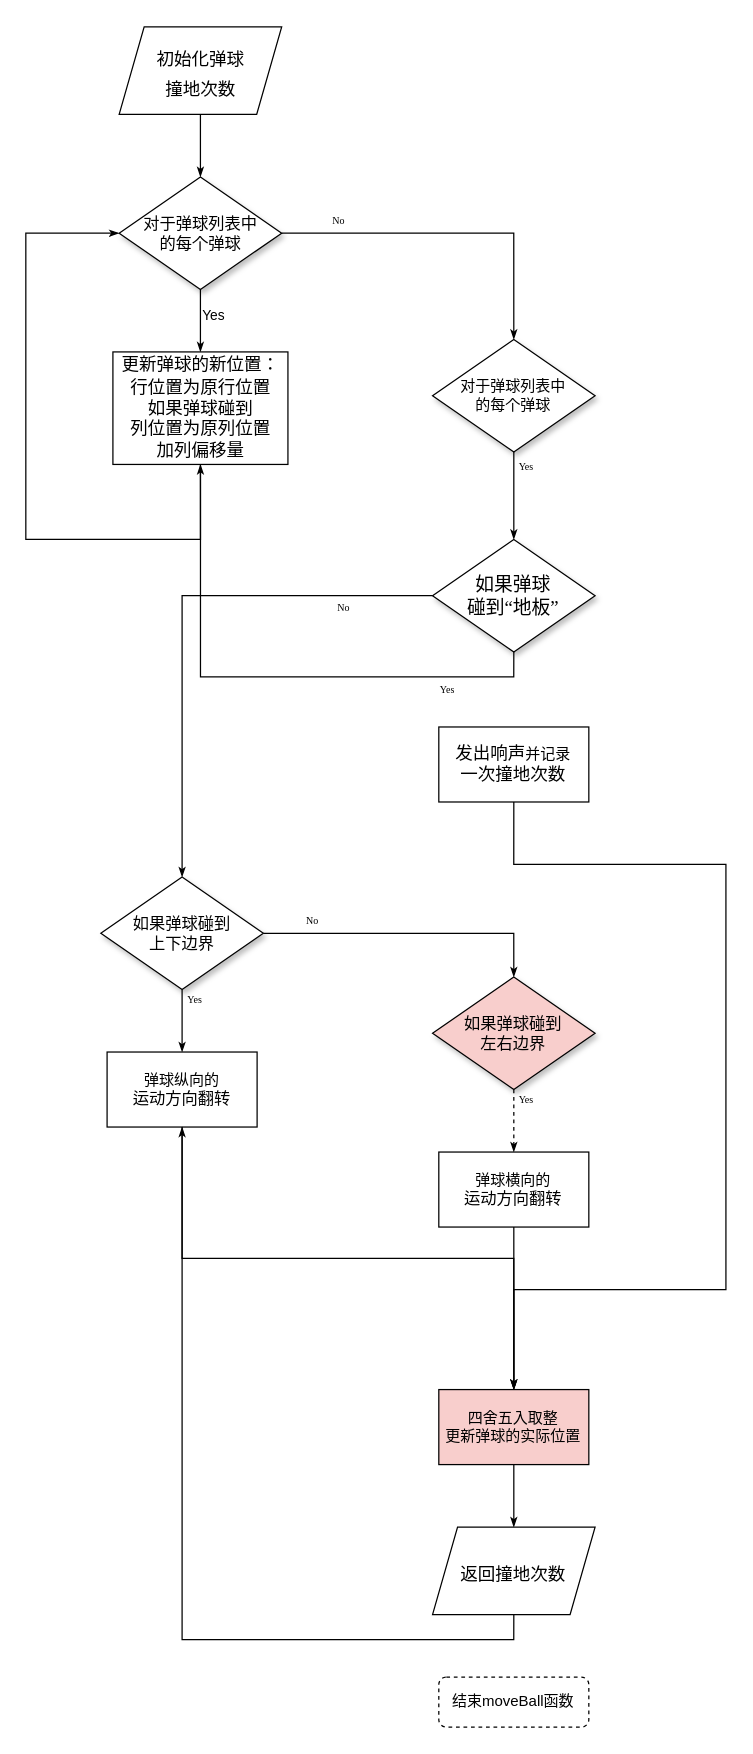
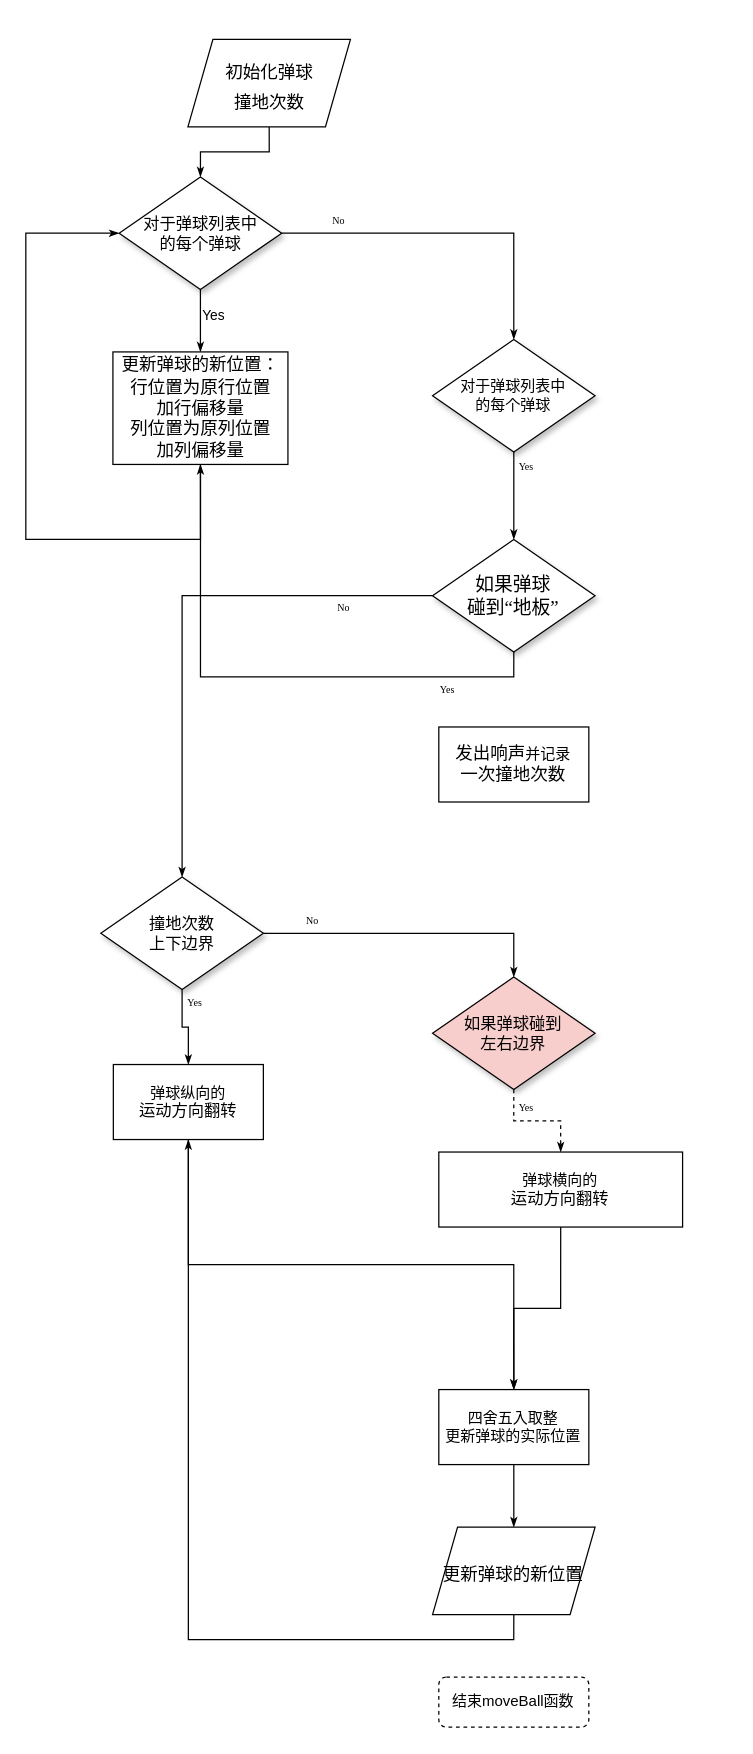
  <mxCell id="0" />
  <mxCell id="1" parent="0" />
- <mxCell id="2" value="&lt;font face=&quot;Verdana&quot;&gt;&lt;span style=&quot;font-size: 14px;&quot;&gt;初始化弹球&lt;br&gt;撞地次数&lt;/span&gt;&lt;/font&gt;" style="shape=parallelogram;perimeter=parallelogramPerimeter;whiteSpace=wrap;html=1;fixedSize=1;hachureGap=4;fontFamily=Architects Daughter;fontSource=https%3A%2F%2Ffonts.googleapis.com%2Fcss%3Ffamily%3DArchitects%2BDaughter;fontSize=20;" vertex="1" parent="1"><mxGeometry x="94.657" y="20.997" width="130" height="70" as="geometry" /></mxCell>
+ <mxCell id="2" value="&lt;font face=&quot;Verdana&quot;&gt;&lt;span style=&quot;font-size: 14px;&quot;&gt;初始化弹球&lt;br&gt;撞地次数&lt;/span&gt;&lt;/font&gt;" style="shape=parallelogram;perimeter=parallelogramPerimeter;whiteSpace=wrap;html=1;fixedSize=1;hachureGap=4;fontFamily=Architects Daughter;fontSource=https%3A%2F%2Ffonts.googleapis.com%2Fcss%3Ffamily%3DArchitects%2BDaughter;fontSize=20;" vertex="1" parent="1"><mxGeometry x="149.657" y="30.997" width="130" height="70" as="geometry" /></mxCell>
  <mxCell id="3" style="edgeStyle=orthogonalEdgeStyle;rounded=0;html=1;labelBackgroundColor=none;startSize=5;endArrow=classicThin;endFill=1;endSize=5;jettySize=auto;orthogonalLoop=1;strokeWidth=1;fontFamily=Verdana;fontSize=8;exitX=0.5;exitY=1;exitDx=0;exitDy=0;entryX=0.5;entryY=0;entryDx=0;entryDy=0;" edge="1" parent="1" source="2" target="7"><mxGeometry relative="1" as="geometry"><mxPoint x="209.99" y="151.33" as="sourcePoint" /><mxPoint x="159.657" y="140.997" as="targetPoint" /></mxGeometry></mxCell>
  <mxCell id="4" style="edgeStyle=orthogonalEdgeStyle;rounded=0;html=1;labelBackgroundColor=none;startSize=5;endArrow=classicThin;endFill=1;endSize=5;jettySize=auto;orthogonalLoop=1;strokeWidth=1;fontFamily=Verdana;fontSize=8;exitX=0.5;exitY=1;exitDx=0;exitDy=0;entryX=0.5;entryY=0;entryDx=0;entryDy=0;" edge="1" parent="1" source="7" target="22"><mxGeometry relative="1" as="geometry"><mxPoint x="149.997" y="285.997" as="sourcePoint" /><mxPoint x="159.66" y="281" as="targetPoint" /></mxGeometry></mxCell>
  <mxCell id="5" value="Yes" style="edgeLabel;html=1;align=center;verticalAlign=middle;resizable=0;points=[];" vertex="1" connectable="0" parent="4"><mxGeometry x="-0.173" y="-1" relative="1" as="geometry"><mxPoint x="11" as="offset" /></mxGeometry></mxCell>
  <mxCell id="6" style="edgeStyle=orthogonalEdgeStyle;rounded=0;html=1;labelBackgroundColor=none;startSize=5;endArrow=classicThin;endFill=1;endSize=5;jettySize=auto;orthogonalLoop=1;strokeWidth=1;fontFamily=Verdana;fontSize=8;exitX=0.5;exitY=1;exitDx=0;exitDy=0;entryX=0;entryY=0.5;entryDx=0;entryDy=0;" edge="1" parent="1" source="22" target="7"><mxGeometry relative="1" as="geometry"><mxPoint x="159.66" y="371" as="sourcePoint" /><mxPoint x="180" y="491" as="targetPoint" /><Array as="points"><mxPoint x="160" y="431" /><mxPoint x="20" y="431" /><mxPoint x="20" y="186" /></Array></mxGeometry></mxCell>
  <mxCell id="7" value="&lt;span style=&quot;font-size: 13px;&quot;&gt;对于弹球列表中&lt;br&gt;的每个弹球&lt;/span&gt;" style="rhombus;whiteSpace=wrap;html=1;rounded=0;shadow=1;labelBackgroundColor=none;strokeWidth=1;fontFamily=Verdana;fontSize=8;align=center;" vertex="1" parent="1"><mxGeometry x="94.657" y="140.997" width="130" height="90" as="geometry" /></mxCell>
  <mxCell id="8" value="No" style="edgeStyle=orthogonalEdgeStyle;rounded=0;html=1;labelBackgroundColor=none;startSize=5;endArrow=classicThin;endFill=1;endSize=5;jettySize=auto;orthogonalLoop=1;strokeWidth=1;fontFamily=Verdana;fontSize=8;entryX=0.5;entryY=0;entryDx=0;entryDy=0;exitX=1;exitY=0.5;exitDx=0;exitDy=0;" edge="1" parent="1" source="7" target="9"><mxGeometry x="-0.667" y="10" relative="1" as="geometry"><mxPoint as="offset" /><mxPoint x="270" y="201" as="sourcePoint" /><mxPoint x="440" y="316" as="targetPoint" /></mxGeometry></mxCell>
  <mxCell id="9" value="&lt;font style=&quot;font-size: 12px;&quot;&gt;对于弹球列表中&lt;br style=&quot;border-color: var(--border-color);&quot;&gt;的每个弹球&lt;/font&gt;" style="rhombus;whiteSpace=wrap;html=1;rounded=0;shadow=1;labelBackgroundColor=none;strokeWidth=1;fontFamily=Verdana;fontSize=8;align=center;" vertex="1" parent="1"><mxGeometry x="345.337" y="270.997" width="130" height="90" as="geometry" /></mxCell>
  <mxCell id="10" value="Yes" style="edgeStyle=orthogonalEdgeStyle;rounded=0;html=1;labelBackgroundColor=none;startSize=5;endArrow=classicThin;endFill=1;endSize=5;jettySize=auto;orthogonalLoop=1;strokeWidth=1;fontFamily=Verdana;fontSize=8;exitX=0.5;exitY=1;exitDx=0;exitDy=0;entryX=0.5;entryY=0;entryDx=0;entryDy=0;" edge="1" parent="1" source="9" target="11"><mxGeometry x="-0.667" y="10" relative="1" as="geometry"><mxPoint as="offset" /><mxPoint x="400" y="441" as="sourcePoint" /><mxPoint x="410" y="461" as="targetPoint" /></mxGeometry></mxCell>
  <mxCell id="11" value="&lt;font style=&quot;font-size: 15px;&quot;&gt;如果弹球&lt;br&gt;碰到“地板”&lt;/font&gt;" style="rhombus;whiteSpace=wrap;html=1;rounded=0;shadow=1;labelBackgroundColor=none;strokeWidth=1;fontFamily=Verdana;fontSize=8;align=center;" vertex="1" parent="1"><mxGeometry x="345.337" y="430.997" width="130" height="90" as="geometry" /></mxCell>
  <mxCell id="12" value="Yes" style="edgeStyle=orthogonalEdgeStyle;rounded=0;html=1;labelBackgroundColor=none;startSize=5;endArrow=classicThin;endFill=1;endSize=5;jettySize=auto;orthogonalLoop=1;strokeWidth=1;fontFamily=Verdana;fontSize=8;exitX=0.5;exitY=1;exitDx=0;exitDy=0;" edge="1" parent="1" source="11" target="22"><mxGeometry x="-0.667" y="10" relative="1" as="geometry"><mxPoint as="offset" /><mxPoint x="380" y="561" as="sourcePoint" /><mxPoint x="410.337" y="570.997" as="targetPoint" /></mxGeometry></mxCell>
  <mxCell id="13" value="No" style="edgeStyle=orthogonalEdgeStyle;rounded=0;html=1;labelBackgroundColor=none;startSize=5;endArrow=classicThin;endFill=1;endSize=5;jettySize=auto;orthogonalLoop=1;strokeWidth=1;fontFamily=Verdana;fontSize=8;entryX=0.5;entryY=0;entryDx=0;entryDy=0;exitX=0;exitY=0.5;exitDx=0;exitDy=0;" edge="1" parent="1" source="11" target="14"><mxGeometry x="-0.667" y="10" relative="1" as="geometry"><mxPoint as="offset" /><mxPoint x="300" y="511" as="sourcePoint" /><mxPoint x="580" y="561" as="targetPoint" /><Array as="points"><mxPoint x="145" y="476" /></Array></mxGeometry></mxCell>
- <mxCell id="14" value="&lt;font style=&quot;font-size: 13px;&quot;&gt;如果弹球碰到&lt;br&gt;上下边界&lt;br&gt;&lt;/font&gt;" style="rhombus;whiteSpace=wrap;html=1;rounded=0;shadow=1;labelBackgroundColor=none;strokeWidth=1;fontFamily=Verdana;fontSize=8;align=center;" vertex="1" parent="1"><mxGeometry x="79.997" y="700.997" width="130" height="90" as="geometry" /></mxCell>
+ <mxCell id="14" value="&lt;font style=&quot;font-size: 13px;&quot;&gt;撞地次数&lt;br&gt;上下边界&lt;br&gt;&lt;/font&gt;" style="rhombus;whiteSpace=wrap;html=1;rounded=0;shadow=1;labelBackgroundColor=none;strokeWidth=1;fontFamily=Verdana;fontSize=8;align=center;" vertex="1" parent="1"><mxGeometry x="79.997" y="700.997" width="130" height="90" as="geometry" /></mxCell>
  <mxCell id="15" value="Yes" style="edgeStyle=orthogonalEdgeStyle;rounded=0;html=1;labelBackgroundColor=none;startSize=5;endArrow=classicThin;endFill=1;endSize=5;jettySize=auto;orthogonalLoop=1;strokeWidth=1;fontFamily=Verdana;fontSize=8;exitX=0.5;exitY=1;exitDx=0;exitDy=0;entryX=0.5;entryY=0;entryDx=0;entryDy=0;" edge="1" parent="1" source="14" target="20"><mxGeometry x="-0.667" y="10" relative="1" as="geometry"><mxPoint as="offset" /><mxPoint x="835" y="891" as="sourcePoint" /><mxPoint x="584.997" y="710.997" as="targetPoint" /></mxGeometry></mxCell>
  <mxCell id="16" value="No" style="edgeStyle=orthogonalEdgeStyle;rounded=0;html=1;labelBackgroundColor=none;startSize=5;endArrow=classicThin;endFill=1;endSize=5;jettySize=auto;orthogonalLoop=1;strokeWidth=1;fontFamily=Verdana;fontSize=8;exitX=1;exitY=0.5;exitDx=0;exitDy=0;entryX=0.5;entryY=0;entryDx=0;entryDy=0;" edge="1" parent="1" target="17" source="14"><mxGeometry x="-0.667" y="10" relative="1" as="geometry"><mxPoint as="offset" /><mxPoint x="689.997" y="565.997" as="sourcePoint" /><mxPoint x="865" y="631" as="targetPoint" /></mxGeometry></mxCell>
  <mxCell id="17" value="&lt;font style=&quot;font-size: 13px;&quot;&gt;如果弹球碰到&lt;br&gt;左右边界&lt;br&gt;&lt;/font&gt;" style="rhombus;whiteSpace=wrap;html=1;rounded=0;shadow=1;labelBackgroundColor=none;strokeWidth=1;fontFamily=Verdana;fontSize=8;align=center;fillColor=#f8cecc;" vertex="1" parent="1"><mxGeometry x="345.337" y="780.997" width="130" height="90" as="geometry" /></mxCell>
  <mxCell id="18" value="Yes" style="edgeStyle=orthogonalEdgeStyle;rounded=0;html=1;labelBackgroundColor=none;startSize=5;endArrow=classicThin;endFill=1;endSize=5;jettySize=auto;orthogonalLoop=1;strokeWidth=1;fontFamily=Verdana;fontSize=8;exitX=0.5;exitY=1;exitDx=0;exitDy=0;entryX=0.5;entryY=0;entryDx=0;entryDy=0;dashed=1;" edge="1" parent="1" source="17" target="21"><mxGeometry x="-0.667" y="10" relative="1" as="geometry"><mxPoint as="offset" /><mxPoint x="835" y="411" as="sourcePoint" /><mxPoint x="764.997" y="890.997" as="targetPoint" /></mxGeometry></mxCell>
  <mxCell id="19" value="&lt;font style=&quot;border-color: var(--border-color); font-size: 14px;&quot; face=&quot;Verdana&quot;&gt;发出响声&lt;/font&gt;并记录&lt;br style=&quot;border-color: var(--border-color); font-family: &amp;quot;Architects Daughter&amp;quot;; font-size: 14px;&quot;&gt;&lt;span style=&quot;font-family: &amp;quot;Architects Daughter&amp;quot;; font-size: 14px;&quot;&gt;一次撞地次数&lt;/span&gt;" style="rounded=0;whiteSpace=wrap;html=1;" vertex="1" parent="1"><mxGeometry x="350.34" y="581" width="120" height="60" as="geometry" /></mxCell>
- <mxCell id="20" value="弹球纵向的&lt;br style=&quot;border-color: var(--border-color); font-family: Verdana; font-size: 13px;&quot;&gt;&lt;span style=&quot;font-family: Verdana; font-size: 13px;&quot;&gt;运动方向翻转&lt;/span&gt;" style="rounded=0;whiteSpace=wrap;html=1;" vertex="1" parent="1"><mxGeometry x="85" y="841" width="120" height="60" as="geometry" /></mxCell>
- <mxCell id="21" value="弹球横向的&lt;br style=&quot;border-color: var(--border-color); font-family: Verdana; font-size: 13px;&quot;&gt;&lt;span style=&quot;font-family: Verdana; font-size: 13px;&quot;&gt;运动方向翻转&lt;/span&gt;" style="rounded=0;whiteSpace=wrap;html=1;" vertex="1" parent="1"><mxGeometry x="350.34" y="921" width="120" height="60" as="geometry" /></mxCell>
- <mxCell id="22" value="&lt;font style=&quot;font-size: 14px;&quot;&gt;&lt;font style=&quot;border-color: var(--border-color); font-size: 14px;&quot; face=&quot;Verdana&quot;&gt;更新弹球的新位置：&lt;br style=&quot;border-color: var(--border-color);&quot;&gt;&lt;/font&gt;行位置为原行位置&lt;br&gt;如果弹球碰到&lt;br style=&quot;border-color: var(--border-color); font-family: &amp;quot;Architects Daughter&amp;quot;;&quot;&gt;&lt;span style=&quot;font-family: &amp;quot;Architects Daughter&amp;quot;;&quot;&gt;列位置为原列位置&lt;br&gt;加列偏移量&lt;/span&gt;&lt;/font&gt;" style="rounded=0;whiteSpace=wrap;html=1;" vertex="1" parent="1"><mxGeometry x="89.66" y="281" width="140" height="90" as="geometry" /></mxCell>
- <mxCell id="23" style="edgeStyle=orthogonalEdgeStyle;rounded=0;html=1;labelBackgroundColor=none;startSize=5;endArrow=classicThin;endFill=1;endSize=5;jettySize=auto;orthogonalLoop=1;strokeWidth=1;fontFamily=Verdana;fontSize=8;exitX=0.5;exitY=1;exitDx=0;exitDy=0;entryX=0.5;entryY=0;entryDx=0;entryDy=0;" edge="1" parent="1" source="19" target="26"><mxGeometry relative="1" as="geometry"><mxPoint x="440" y="671" as="sourcePoint" /><mxPoint x="640" y="1001" as="targetPoint" /><Array as="points"><mxPoint x="410" y="691" /><mxPoint x="580" y="691" /><mxPoint x="580" y="1031" /><mxPoint x="410" y="1031" /></Array></mxGeometry></mxCell>
+ <mxCell id="20" value="弹球纵向的&lt;br style=&quot;border-color: var(--border-color); font-family: Verdana; font-size: 13px;&quot;&gt;&lt;span style=&quot;font-family: Verdana; font-size: 13px;&quot;&gt;运动方向翻转&lt;/span&gt;" style="rounded=0;whiteSpace=wrap;html=1;" vertex="1" parent="1"><mxGeometry x="90" y="851" width="120" height="60" as="geometry" /></mxCell>
+ <mxCell id="21" value="弹球横向的&lt;br style=&quot;border-color: var(--border-color); font-family: Verdana; font-size: 13px;&quot;&gt;&lt;span style=&quot;font-family: Verdana; font-size: 13px;&quot;&gt;运动方向翻转&lt;/span&gt;" style="rounded=0;whiteSpace=wrap;html=1;" vertex="1" parent="1"><mxGeometry x="350.34" y="921" width="195" height="60" as="geometry" /></mxCell>
+ <mxCell id="22" value="&lt;font style=&quot;font-size: 14px;&quot;&gt;&lt;font style=&quot;border-color: var(--border-color); font-size: 14px;&quot; face=&quot;Verdana&quot;&gt;更新弹球的新位置：&lt;br style=&quot;border-color: var(--border-color);&quot;&gt;&lt;/font&gt;行位置为原行位置&lt;br&gt;加行偏移量&lt;br style=&quot;border-color: var(--border-color); font-family: &amp;quot;Architects Daughter&amp;quot;;&quot;&gt;&lt;span style=&quot;font-family: &amp;quot;Architects Daughter&amp;quot;;&quot;&gt;列位置为原列位置&lt;br&gt;加列偏移量&lt;/span&gt;&lt;/font&gt;" style="rounded=0;whiteSpace=wrap;html=1;" vertex="1" parent="1"><mxGeometry x="89.66" y="281" width="140" height="90" as="geometry" /></mxCell>
  <mxCell id="24" style="edgeStyle=orthogonalEdgeStyle;rounded=0;html=1;labelBackgroundColor=none;startSize=5;endArrow=classicThin;endFill=1;endSize=5;jettySize=auto;orthogonalLoop=1;strokeWidth=1;fontFamily=Verdana;fontSize=8;exitX=0.5;exitY=1;exitDx=0;exitDy=0;entryX=0.5;entryY=0;entryDx=0;entryDy=0;" edge="1" parent="1" source="20" target="26"><mxGeometry relative="1" as="geometry"><mxPoint x="150" y="921" as="sourcePoint" /><mxPoint x="380" y="1281" as="targetPoint" /></mxGeometry></mxCell>
  <mxCell id="25" style="edgeStyle=orthogonalEdgeStyle;rounded=0;html=1;labelBackgroundColor=none;startSize=5;endArrow=classicThin;endFill=1;endSize=5;jettySize=auto;orthogonalLoop=1;strokeWidth=1;fontFamily=Verdana;fontSize=8;exitX=0.5;exitY=1;exitDx=0;exitDy=0;entryX=0.5;entryY=0;entryDx=0;entryDy=0;" edge="1" parent="1" source="21" target="26"><mxGeometry relative="1" as="geometry"><mxPoint x="430" y="661" as="sourcePoint" /><mxPoint x="410" y="1191" as="targetPoint" /></mxGeometry></mxCell>
- <mxCell id="26" value="四舍五入取整&lt;br&gt;更新弹球的实际位置" style="rounded=0;whiteSpace=wrap;html=1;fillColor=#f8cecc;" vertex="1" parent="1"><mxGeometry x="350.34" y="1111" width="120" height="60" as="geometry" /></mxCell>
+ <mxCell id="26" value="四舍五入取整&lt;br&gt;更新弹球的实际位置" style="rounded=0;whiteSpace=wrap;html=1;" vertex="1" parent="1"><mxGeometry x="350.34" y="1111" width="120" height="60" as="geometry" /></mxCell>
  <mxCell id="27" style="edgeStyle=orthogonalEdgeStyle;rounded=0;html=1;labelBackgroundColor=none;startSize=5;endArrow=classicThin;endFill=1;endSize=5;jettySize=auto;orthogonalLoop=1;strokeWidth=1;fontFamily=Verdana;fontSize=8;exitX=0.5;exitY=1;exitDx=0;exitDy=0;entryX=0.5;entryY=0;entryDx=0;entryDy=0;" edge="1" parent="1" target="28" source="26"><mxGeometry relative="1" as="geometry"><mxPoint x="425.34" y="1261" as="sourcePoint" /><mxPoint x="424.997" y="1330.997" as="targetPoint" /></mxGeometry></mxCell>
- <mxCell id="28" value="&lt;font face=&quot;Verdana&quot;&gt;&lt;span style=&quot;font-size: 14px;&quot;&gt;返回撞地次数&lt;/span&gt;&lt;/font&gt;" style="shape=parallelogram;perimeter=parallelogramPerimeter;whiteSpace=wrap;html=1;fixedSize=1;hachureGap=4;fontFamily=Architects Daughter;fontSource=https%3A%2F%2Ffonts.googleapis.com%2Fcss%3Ffamily%3DArchitects%2BDaughter;fontSize=20;" vertex="1" parent="1"><mxGeometry x="345.337" y="1220.997" width="130" height="70" as="geometry" /></mxCell>
+ <mxCell id="28" value="&lt;font face=&quot;Verdana&quot;&gt;&lt;span style=&quot;font-size: 14px;&quot;&gt;更新弹球的新位置&lt;/span&gt;&lt;/font&gt;" style="shape=parallelogram;perimeter=parallelogramPerimeter;whiteSpace=wrap;html=1;fixedSize=1;hachureGap=4;fontFamily=Architects Daughter;fontSource=https%3A%2F%2Ffonts.googleapis.com%2Fcss%3Ffamily%3DArchitects%2BDaughter;fontSize=20;" vertex="1" parent="1"><mxGeometry x="345.337" y="1220.997" width="130" height="70" as="geometry" /></mxCell>
  <mxCell id="29" value="结束moveBall函数" style="rounded=1;whiteSpace=wrap;html=1;fontSize=12;glass=0;strokeWidth=1;shadow=0;dashed=1;" vertex="1" parent="1"><mxGeometry x="350.337" y="1340.997" width="120" height="40" as="geometry" /></mxCell>
  <mxCell id="30" style="edgeStyle=orthogonalEdgeStyle;rounded=0;html=1;labelBackgroundColor=none;startSize=5;endArrow=classicThin;endFill=1;endSize=5;jettySize=auto;orthogonalLoop=1;strokeWidth=1;fontFamily=Verdana;fontSize=8;exitX=0.5;exitY=1;exitDx=0;exitDy=0;" edge="1" parent="1" source="28" target="20"><mxGeometry relative="1" as="geometry"><mxPoint x="420" y="1181" as="sourcePoint" /><mxPoint x="420" y="1231" as="targetPoint" /></mxGeometry></mxCell>
